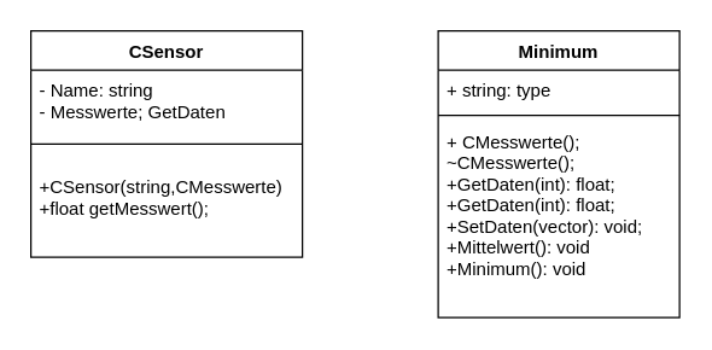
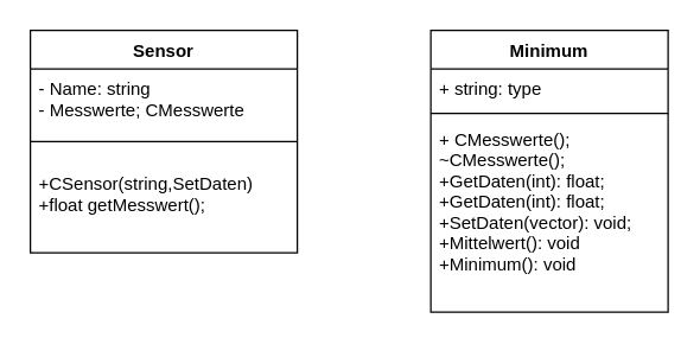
  <mxCell id="0" />
  <mxCell id="1" parent="0" />
- <mxCell id="2" value="CSensor" style="swimlane;fontStyle=1;align=center;verticalAlign=top;childLayout=stackLayout;horizontal=1;startSize=26;horizontalStack=0;resizeParent=1;resizeParentMax=0;resizeLast=0;collapsible=1;marginBottom=0;" vertex="1" parent="1"><mxGeometry x="20" y="20" width="180" height="150" as="geometry" /></mxCell>
- <mxCell id="3" value="- Name: string&#10;- Messwerte; GetDaten&#10;" style="text;strokeColor=none;fillColor=none;align=left;verticalAlign=top;spacingLeft=4;spacingRight=4;overflow=hidden;rotatable=0;points=[[0,0.5],[1,0.5]];portConstraint=eastwest;" vertex="1" parent="2"><mxGeometry y="26" width="180" height="34" as="geometry" /></mxCell>
+ <mxCell id="2" value="Sensor" style="swimlane;fontStyle=1;align=center;verticalAlign=top;childLayout=stackLayout;horizontal=1;startSize=26;horizontalStack=0;resizeParent=1;resizeParentMax=0;resizeLast=0;collapsible=1;marginBottom=0;" vertex="1" parent="1"><mxGeometry x="20" y="20" width="180" height="150" as="geometry" /></mxCell>
+ <mxCell id="3" value="- Name: string&#10;- Messwerte; CMesswerte&#10;" style="text;strokeColor=none;fillColor=none;align=left;verticalAlign=top;spacingLeft=4;spacingRight=4;overflow=hidden;rotatable=0;points=[[0,0.5],[1,0.5]];portConstraint=eastwest;" vertex="1" parent="2"><mxGeometry y="26" width="180" height="34" as="geometry" /></mxCell>
  <mxCell id="4" value="" style="line;strokeWidth=1;fillColor=none;align=left;verticalAlign=middle;spacingTop=-1;spacingLeft=3;spacingRight=3;rotatable=0;labelPosition=right;points=[];portConstraint=eastwest;" vertex="1" parent="2"><mxGeometry y="60" width="180" height="30" as="geometry" /></mxCell>
- <mxCell id="5" value="+CSensor(string,CMesswerte)&#10;+float getMesswert();&#10;" style="text;strokeColor=none;fillColor=none;align=left;verticalAlign=top;spacingLeft=4;spacingRight=4;overflow=hidden;rotatable=0;points=[[0,0.5],[1,0.5]];portConstraint=eastwest;" vertex="1" parent="2"><mxGeometry y="90" width="180" height="60" as="geometry" /></mxCell>
+ <mxCell id="5" value="+CSensor(string,SetDaten)&#10;+float getMesswert();&#10;" style="text;strokeColor=none;fillColor=none;align=left;verticalAlign=top;spacingLeft=4;spacingRight=4;overflow=hidden;rotatable=0;points=[[0,0.5],[1,0.5]];portConstraint=eastwest;" vertex="1" parent="2"><mxGeometry y="90" width="180" height="60" as="geometry" /></mxCell>
  <mxCell id="6" value="Minimum" style="swimlane;fontStyle=1;align=center;verticalAlign=top;childLayout=stackLayout;horizontal=1;startSize=26;horizontalStack=0;resizeParent=1;resizeParentMax=0;resizeLast=0;collapsible=1;marginBottom=0;" vertex="1" parent="1"><mxGeometry x="290" y="20" width="160" height="190" as="geometry" /></mxCell>
  <mxCell id="7" value="+ string: type" style="text;strokeColor=none;fillColor=none;align=left;verticalAlign=top;spacingLeft=4;spacingRight=4;overflow=hidden;rotatable=0;points=[[0,0.5],[1,0.5]];portConstraint=eastwest;" vertex="1" parent="6"><mxGeometry y="26" width="160" height="26" as="geometry" /></mxCell>
  <mxCell id="8" value="" style="line;strokeWidth=1;fillColor=none;align=left;verticalAlign=middle;spacingTop=-1;spacingLeft=3;spacingRight=3;rotatable=0;labelPosition=right;points=[];portConstraint=eastwest;" vertex="1" parent="6"><mxGeometry y="52" width="160" height="8" as="geometry" /></mxCell>
  <mxCell id="9" value="+ CMesswerte();&#10;~CMesswerte();&#10;+GetDaten(int): float;&#10;+GetDaten(int): float;&#10;+SetDaten(vector): void;&#10;+Mittelwert(): void&#10;+Minimum(): void" style="text;strokeColor=none;fillColor=none;align=left;verticalAlign=top;spacingLeft=4;spacingRight=4;overflow=hidden;rotatable=0;points=[[0,0.5],[1,0.5]];portConstraint=eastwest;" vertex="1" parent="6"><mxGeometry y="60" width="160" height="130" as="geometry" /></mxCell>
